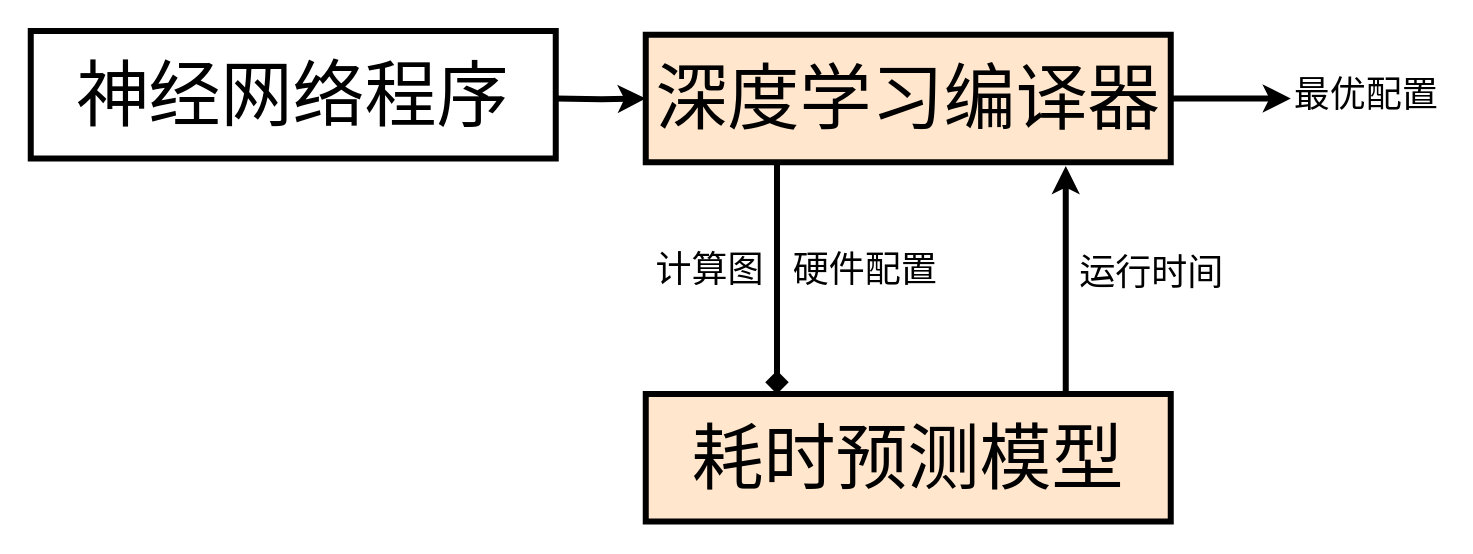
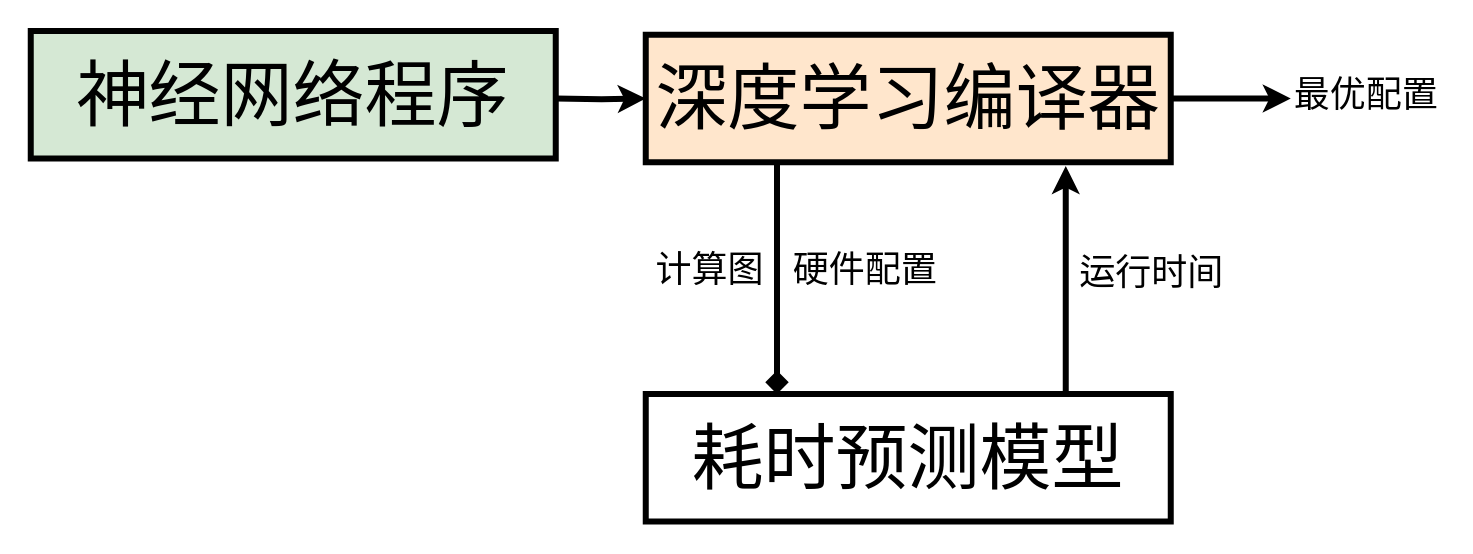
  <mxCell id="0" />
  <mxCell id="1" parent="0" />
  <mxCell id="2" value="" style="edgeStyle=orthogonalEdgeStyle;rounded=0;orthogonalLoop=1;jettySize=auto;html=1;fontSize=48;strokeWidth=4;" edge="1" parent="1" target="4"><mxGeometry relative="1" as="geometry"><mxPoint x="370" y="65" as="sourcePoint" /></mxGeometry></mxCell>
  <mxCell id="3" value="" style="edgeStyle=orthogonalEdgeStyle;rounded=0;orthogonalLoop=1;jettySize=auto;html=1;fontSize=18;strokeWidth=4;" edge="1" parent="1" source="4"><mxGeometry relative="1" as="geometry"><mxPoint x="860" y="65" as="targetPoint" /></mxGeometry></mxCell>
  <mxCell id="4" value="深度学习编译器" style="rounded=0;whiteSpace=wrap;html=1;fontSize=48;strokeColor=default;strokeWidth=4;fillColor=#ffe6cc;" vertex="1" parent="1"><mxGeometry x="430" y="22.5" width="350" height="85" as="geometry" /></mxCell>
  <mxCell id="5" value="" style="endArrow=diamond;html=1;rounded=0;fontSize=48;strokeWidth=4;entryX=0.25;entryY=0;entryDx=0;entryDy=0;exitX=0.25;exitY=1;exitDx=0;exitDy=0;" edge="1" parent="1" source="4" target="8"><mxGeometry width="50" height="50" relative="1" as="geometry"><mxPoint x="530" y="110" as="sourcePoint" /><mxPoint x="530.52" y="258" as="targetPoint" /></mxGeometry></mxCell>
  <mxCell id="6" value="&lt;div&gt;&lt;font style=&quot;font-size: 24px;&quot;&gt;计算图&lt;/font&gt;&lt;/div&gt;" style="text;html=1;strokeColor=none;fillColor=none;align=center;verticalAlign=middle;whiteSpace=wrap;rounded=0;fontSize=48;" vertex="1" parent="1"><mxGeometry x="430" y="170" width="86" as="geometry" /></mxCell>
  <mxCell id="7" value="&lt;font style=&quot;font-size: 24px;&quot;&gt;硬件配置&lt;/font&gt;" style="text;html=1;strokeColor=none;fillColor=none;align=center;verticalAlign=middle;whiteSpace=wrap;rounded=0;fontSize=48;" vertex="1" parent="1"><mxGeometry x="523" y="170" width="107" as="geometry" /></mxCell>
- <mxCell id="8" value="耗时预测模型" style="rounded=0;whiteSpace=wrap;html=1;fontSize=48;strokeColor=default;strokeWidth=4;fillColor=#ffe6cc;" vertex="1" parent="1"><mxGeometry x="430" y="262" width="350" height="85" as="geometry" /></mxCell>
+ <mxCell id="8" value="耗时预测模型" style="rounded=0;whiteSpace=wrap;html=1;fontSize=48;strokeColor=default;strokeWidth=4;" vertex="1" parent="1"><mxGeometry x="430" y="262" width="350" height="85" as="geometry" /></mxCell>
  <mxCell id="9" value="" style="endArrow=classic;html=1;rounded=0;fontSize=18;strokeWidth=4;" edge="1" parent="1"><mxGeometry width="50" height="50" relative="1" as="geometry"><mxPoint x="710" y="260" as="sourcePoint" /><mxPoint x="710" y="110" as="targetPoint" /></mxGeometry></mxCell>
  <mxCell id="10" value="&lt;font style=&quot;font-size: 24px;&quot;&gt;运行时间&lt;/font&gt;" style="text;html=1;strokeColor=none;fillColor=none;align=center;verticalAlign=middle;whiteSpace=wrap;rounded=0;fontSize=48;" vertex="1" parent="1"><mxGeometry x="715" y="172" width="105" as="geometry" /></mxCell>
  <mxCell id="11" value="&lt;font style=&quot;font-size: 24px;&quot;&gt;最优配置&lt;/font&gt;" style="text;html=1;strokeColor=none;fillColor=none;align=center;verticalAlign=middle;whiteSpace=wrap;rounded=0;fontSize=48;" vertex="1" parent="1"><mxGeometry x="861" y="53" width="99" as="geometry" /></mxCell>
- <mxCell id="12" value="神经网络程序" style="rounded=0;whiteSpace=wrap;html=1;fontSize=48;strokeColor=default;strokeWidth=4;" vertex="1" parent="1"><mxGeometry x="20" y="20" width="350" height="85" as="geometry" /></mxCell>
+ <mxCell id="12" value="神经网络程序" style="rounded=0;whiteSpace=wrap;html=1;fontSize=48;strokeColor=default;strokeWidth=4;fillColor=#d5e8d4;" vertex="1" parent="1"><mxGeometry x="20" y="20" width="350" height="85" as="geometry" /></mxCell>
